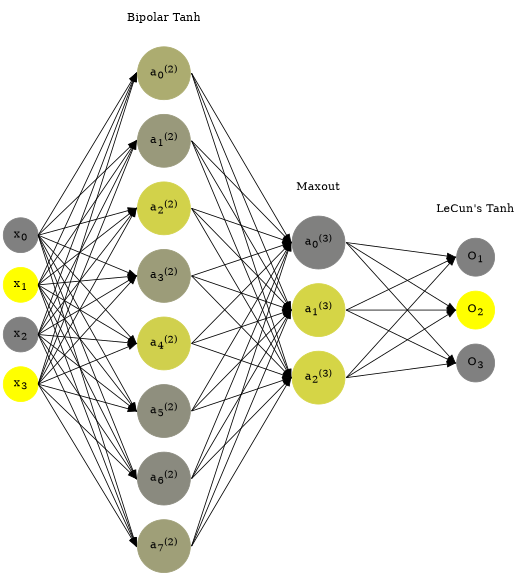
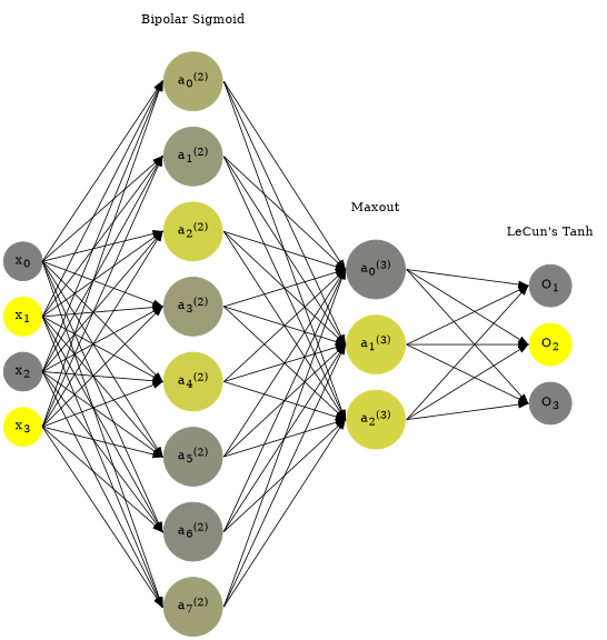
  digraph {
    rankdir=LR
    ranksep=1.4
    splines=false
    node [color="0.1667, 0.0, 0.5" fillcolor="0.1667, 0.0, 0.5" shape=circle style=filled]
    edge [headport=w style=solid tailport=e]
    n1 [label=<x<sub>0</sub>>]
    n2 [color="0.1667, 1.0, 1.0" fillcolor="0.1667, 1.0, 1.0" label=<x<sub>1</sub>>]
    n3 [label=<x<sub>2</sub>>]
    n4 [color="0.1667, 1.0, 1.0" fillcolor="0.1667, 1.0, 1.0" label=<x<sub>3</sub>>]
    n5 [color="0.1667, 0.348499, 0.674249" fillcolor="0.1667, 0.348499, 0.674249" label=<a<sub>0</sub><sup>(2)</sup>>]
    n6 [color="0.1667, 0.196238, 0.598119" fillcolor="0.1667, 0.196238, 0.598119" label=<a<sub>1</sub><sup>(2)</sup>>]
    n7 [color="0.1667, 0.645931, 0.822966" fillcolor="0.1667, 0.645931, 0.822966" label=<a<sub>2</sub><sup>(2)</sup>>]
    n8 [color="0.1667, 0.221813, 0.610906" fillcolor="0.1667, 0.221813, 0.610906" label=<a<sub>3</sub><sup>(2)</sup>>]
    n9 [color="0.1667, 0.626981, 0.813491" fillcolor="0.1667, 0.626981, 0.813491" label=<a<sub>4</sub><sup>(2)</sup>>]
    n10 [color="0.1667, 0.119248, 0.559624" fillcolor="0.1667, 0.119248, 0.559624" label=<a<sub>5</sub><sup>(2)</sup>>]
    n11 [color="0.1667, 0.082534, 0.541267" fillcolor="0.1667, 0.082534, 0.541267" label=<a<sub>6</sub><sup>(2)</sup>>]
    n12 [color="0.1667, 0.244648, 0.622324" fillcolor="0.1667, 0.244648, 0.622324" label=<a<sub>7</sub><sup>(2)</sup>>]
    n13 [color="0.1667, 0.006398, 0.503199" fillcolor="0.1667, 0.006398, 0.503199" label=<a<sub>0</sub><sup>(3)</sup>>]
    n14 [color="0.1667, 0.670690, 0.835345" fillcolor="0.1667, 0.670690, 0.835345" label=<a<sub>1</sub><sup>(3)</sup>>]
    n15 [color="0.1667, 0.670690, 0.835345" fillcolor="0.1667, 0.670690, 0.835345" label=<a<sub>2</sub><sup>(3)</sup>>]
    n16 [label=<O<sub>1</sub>>]
    n17 [color="0.1667, 1.0, 1.0" fillcolor="0.1667, 1.0, 1.0" label=<O<sub>2</sub>>]
    n18 [label=<O<sub>3</sub>>]
-   n19 [label="Bipolar Tanh" shape=plaintext color="" fillcolor="" style=""]
+   n19 [label="Bipolar Sigmoid" shape=plaintext color="" fillcolor="" style=""]
    n20 [label=Maxout shape=plaintext color="" fillcolor="" style=""]
    n21 [label="LeCun's Tanh" shape=plaintext color="" fillcolor="" style=""]
    subgraph sub_1 {
      n1
    }
    subgraph sub_2 {
      n2
    }
    subgraph sub_3 {
      n3
    }
    subgraph sub_4 {
      n4
    }
    subgraph sub_5 {
      n5
    }
    subgraph sub_6 {
      n6
    }
    subgraph sub_7 {
      n7
    }
    subgraph sub_8 {
      n8
    }
    subgraph sub_9 {
      n9
    }
    subgraph sub_10 {
      n10
    }
    subgraph sub_11 {
      n11
    }
    subgraph sub_12 {
      n12
    }
    subgraph sub_13 {
      n13
    }
    subgraph sub_14 {
      n14
    }
    subgraph sub_15 {
      n15
    }
    subgraph sub_16 {
      n16
    }
    subgraph sub_17 {
      n17
    }
    subgraph sub_18 {
      n18
    }
    subgraph sub_19 {
      rank=same
      n1
      n2
      n3
      n4
    }
    subgraph sub_20 {
      rank=same
      n5
      n6
      n7
      n8
      n9
      n10
      n11
      n12
    }
    subgraph sub_21 {
      rank=same
      n13
      n14
      n15
    }
    subgraph sub_22 {
      rank=same
      n16
      n17
      n18
    }
    subgraph sub_23 {
      rank=same
      n5
      n19
    }
    subgraph sub_24 {
      rank=same
      n13
      n20
    }
    subgraph sub_25 {
      rank=same
      n16
      n21
    }
    n1 -> n2 [style=invis]
    n1 -> n5
    n1 -> n6
    n1 -> n7
    n1 -> n8
    n1 -> n9
    n1 -> n10
    n1 -> n11
    n1 -> n12
    n2 -> n3 [style=invis]
    n2 -> n5
    n2 -> n6
    n2 -> n7
    n2 -> n8
    n2 -> n9
    n2 -> n10
    n2 -> n11
    n2 -> n12
    n3 -> n4 [style=invis]
    n3 -> n5
    n3 -> n6
    n3 -> n7
    n3 -> n8
    n3 -> n9
    n3 -> n10
    n3 -> n11
    n3 -> n12
    n4 -> n5
    n4 -> n6
    n4 -> n7
    n4 -> n8
    n4 -> n9
    n4 -> n10
    n4 -> n11
    n4 -> n12
    n5 -> n6 [style=invis]
    n5 -> n13
    n5 -> n14
    n5 -> n15
    n6 -> n7 [style=invis]
    n6 -> n13
    n6 -> n14
    n6 -> n15
    n7 -> n8 [style=invis]
    n7 -> n13
    n7 -> n14
    n7 -> n15
    n8 -> n9 [style=invis]
    n8 -> n13
    n8 -> n14
    n8 -> n15
    n9 -> n10 [style=invis]
    n9 -> n13
    n9 -> n14
    n9 -> n15
    n10 -> n11 [style=invis]
    n10 -> n13
    n10 -> n14
    n10 -> n15
    n11 -> n12 [style=invis]
    n11 -> n13
    n11 -> n14
    n11 -> n15
    n12 -> n13
    n12 -> n14
    n12 -> n15
    n13 -> n14 [style=invis]
    n13 -> n16
    n13 -> n17
    n13 -> n18
    n14 -> n15 [style=invis]
    n14 -> n16
    n14 -> n17
    n14 -> n18
    n15 -> n16
    n15 -> n17
    n15 -> n18
    n16 -> n17 [style=invis]
    n17 -> n18 [style=invis]
    n19 -> n5 [style=invis]
    n20 -> n13 [style=invis]
    n21 -> n16 [style=invis]
  }
